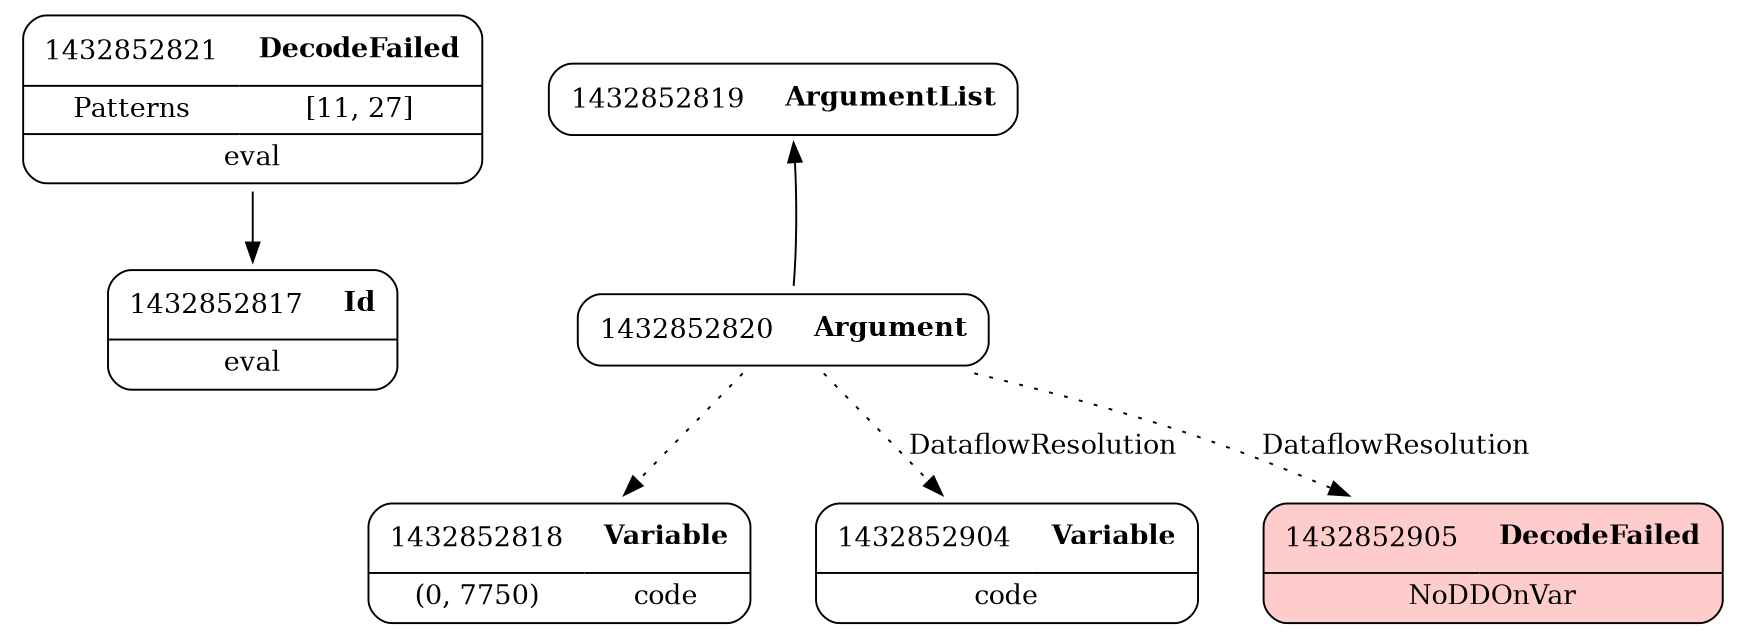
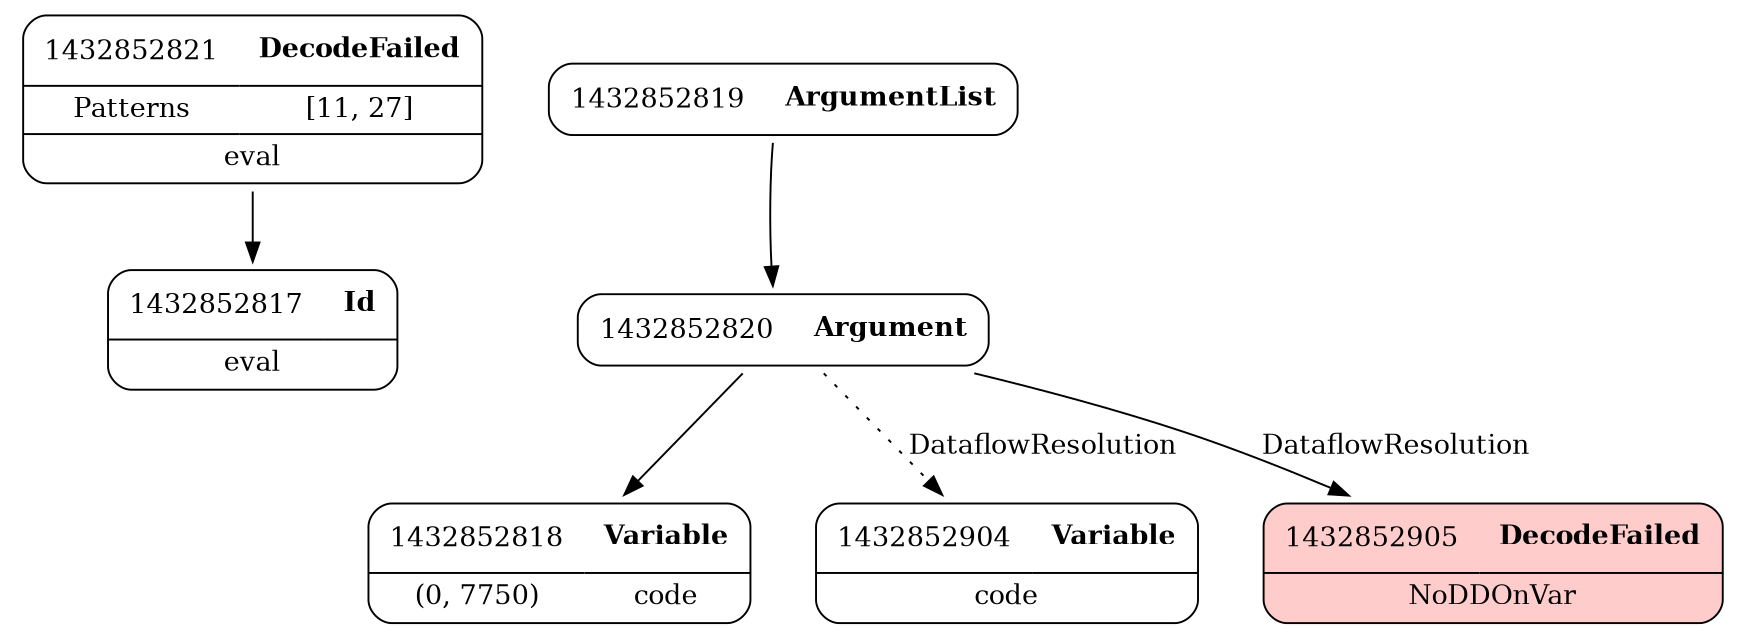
  digraph {
    node [shape=none]
    edge [weight=2]
    n1 [label=<<TABLE border='1' cellspacing='0' cellpadding='10' style='rounded' ><TR><TD border='0'>1432852821</TD><TD border='0'><B>DecodeFailed</B></TD></TR><HR/><TR><TD border='0' cellpadding='5'>Patterns</TD><TD border='0' cellpadding='5'>[11, 27]</TD></TR><HR/><TR><TD border='0' cellpadding='5' colspan='2'>eval</TD></TR></TABLE>>]
    n2 [label=<<TABLE border='1' cellspacing='0' cellpadding='10' style='rounded' ><TR><TD border='0'>1432852817</TD><TD border='0'><B>Id</B></TD></TR><HR/><TR><TD border='0' cellpadding='5' colspan='2'>eval</TD></TR></TABLE>>]
    n3 [label=<<TABLE border='1' cellspacing='0' cellpadding='10' style='rounded' ><TR><TD border='0'>1432852819</TD><TD border='0'><B>ArgumentList</B></TD></TR></TABLE>>]
    n4 [label=<<TABLE border='1' cellspacing='0' cellpadding='10' style='rounded' ><TR><TD border='0'>1432852820</TD><TD border='0'><B>Argument</B></TD></TR></TABLE>>]
    n5 [label=<<TABLE border='1' cellspacing='0' cellpadding='10' style='rounded' ><TR><TD border='0'>1432852818</TD><TD border='0'><B>Variable</B></TD></TR><HR/><TR><TD border='0' cellpadding='5'>(0, 7750)</TD><TD border='0' cellpadding='5'>code</TD></TR></TABLE>>]
    n6 [label=<<TABLE border='1' cellspacing='0' cellpadding='10' style='rounded' ><TR><TD border='0'>1432852904</TD><TD border='0'><B>Variable</B></TD></TR><HR/><TR><TD border='0' cellpadding='5' colspan='2'>code</TD></TR></TABLE>>]
    n7 [label=<<TABLE border='1' cellspacing='0' cellpadding='10' style='rounded' bgcolor='#FFCCCC' ><TR><TD border='0'>1432852905</TD><TD border='0'><B>DecodeFailed</B></TD></TR><HR/><TR><TD border='0' cellpadding='5' colspan='2'>NoDDOnVar</TD></TR></TABLE>>]
    n1 -> n2
-   n4 -> n3
-   n4 -> n5 [style=dotted]
+   n3 -> n4
+   n4 -> n5
    n4 -> n6 [label=DataflowResolution style=dotted weight=""]
-   n4 -> n7 [label=DataflowResolution style=dotted weight=""]
+   n4 -> n7 [label=DataflowResolution style=solid weight=""]
  }
